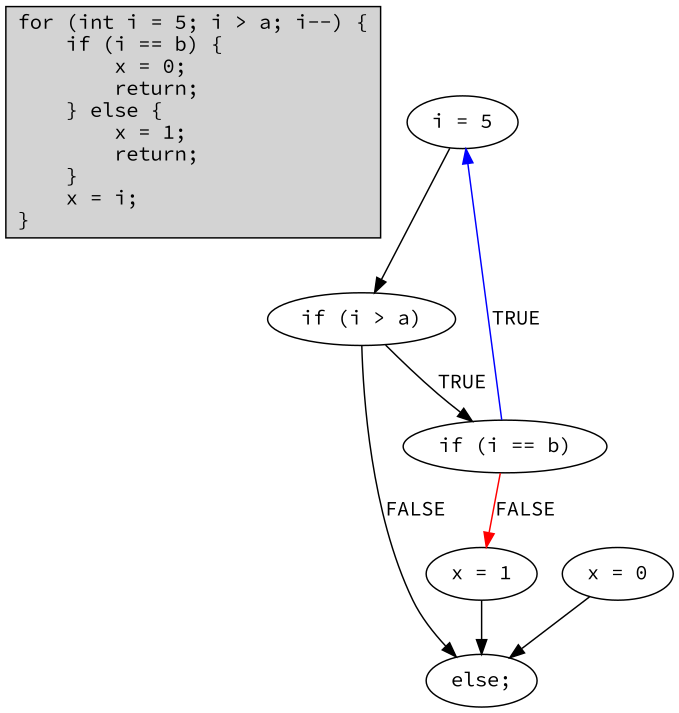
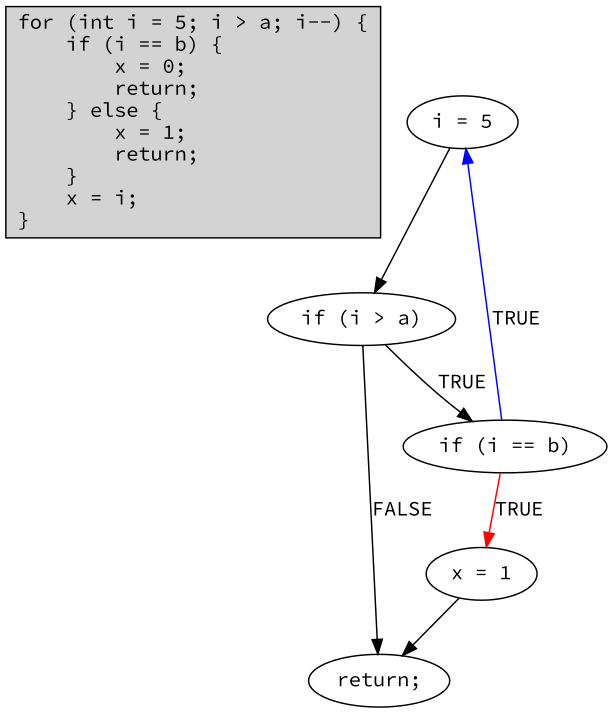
  digraph {
    fontname="Source Code Pro"
    node [fontname="Source Code Pro"]
    edge [color=black fontname="Source Code Pro"]
    n1 [label="for (int i = 5; i \> a; i--) \{\l\ \ \ \ if (i == b) \{\l\ \ \ \ \ \ \ \ x = 0;\l\ \ \ \ \ \ \ \ return;\l\ \ \ \ \} else \{\l\ \ \ \ \ \ \ \ x = 1;\l\ \ \ \ \ \ \ \ return;\l\ \ \ \ \}\l\ \ \ \ x = i;\l\}\l" shape=record style=filled]
    n2 [label="i = 5"]
    n3 [label="if (i > a)"]
    n4 [label="if (i == b)"]
-   n5 [label="else;"]
+   n5 [label="return;"]
    n6 [label="x = 1"]
-   n7 [label="x = 0"]
    n2 -> n3
    n3 -> n4 [label=TRUE]
    n3 -> n5 [label=FALSE]
    n4 -> n2 [color=blue label=TRUE]
-   n4 -> n6 [color=red label=FALSE]
+   n4 -> n6 [color=red label=TRUE]
    n6 -> n5
-   n7 -> n5
  }
